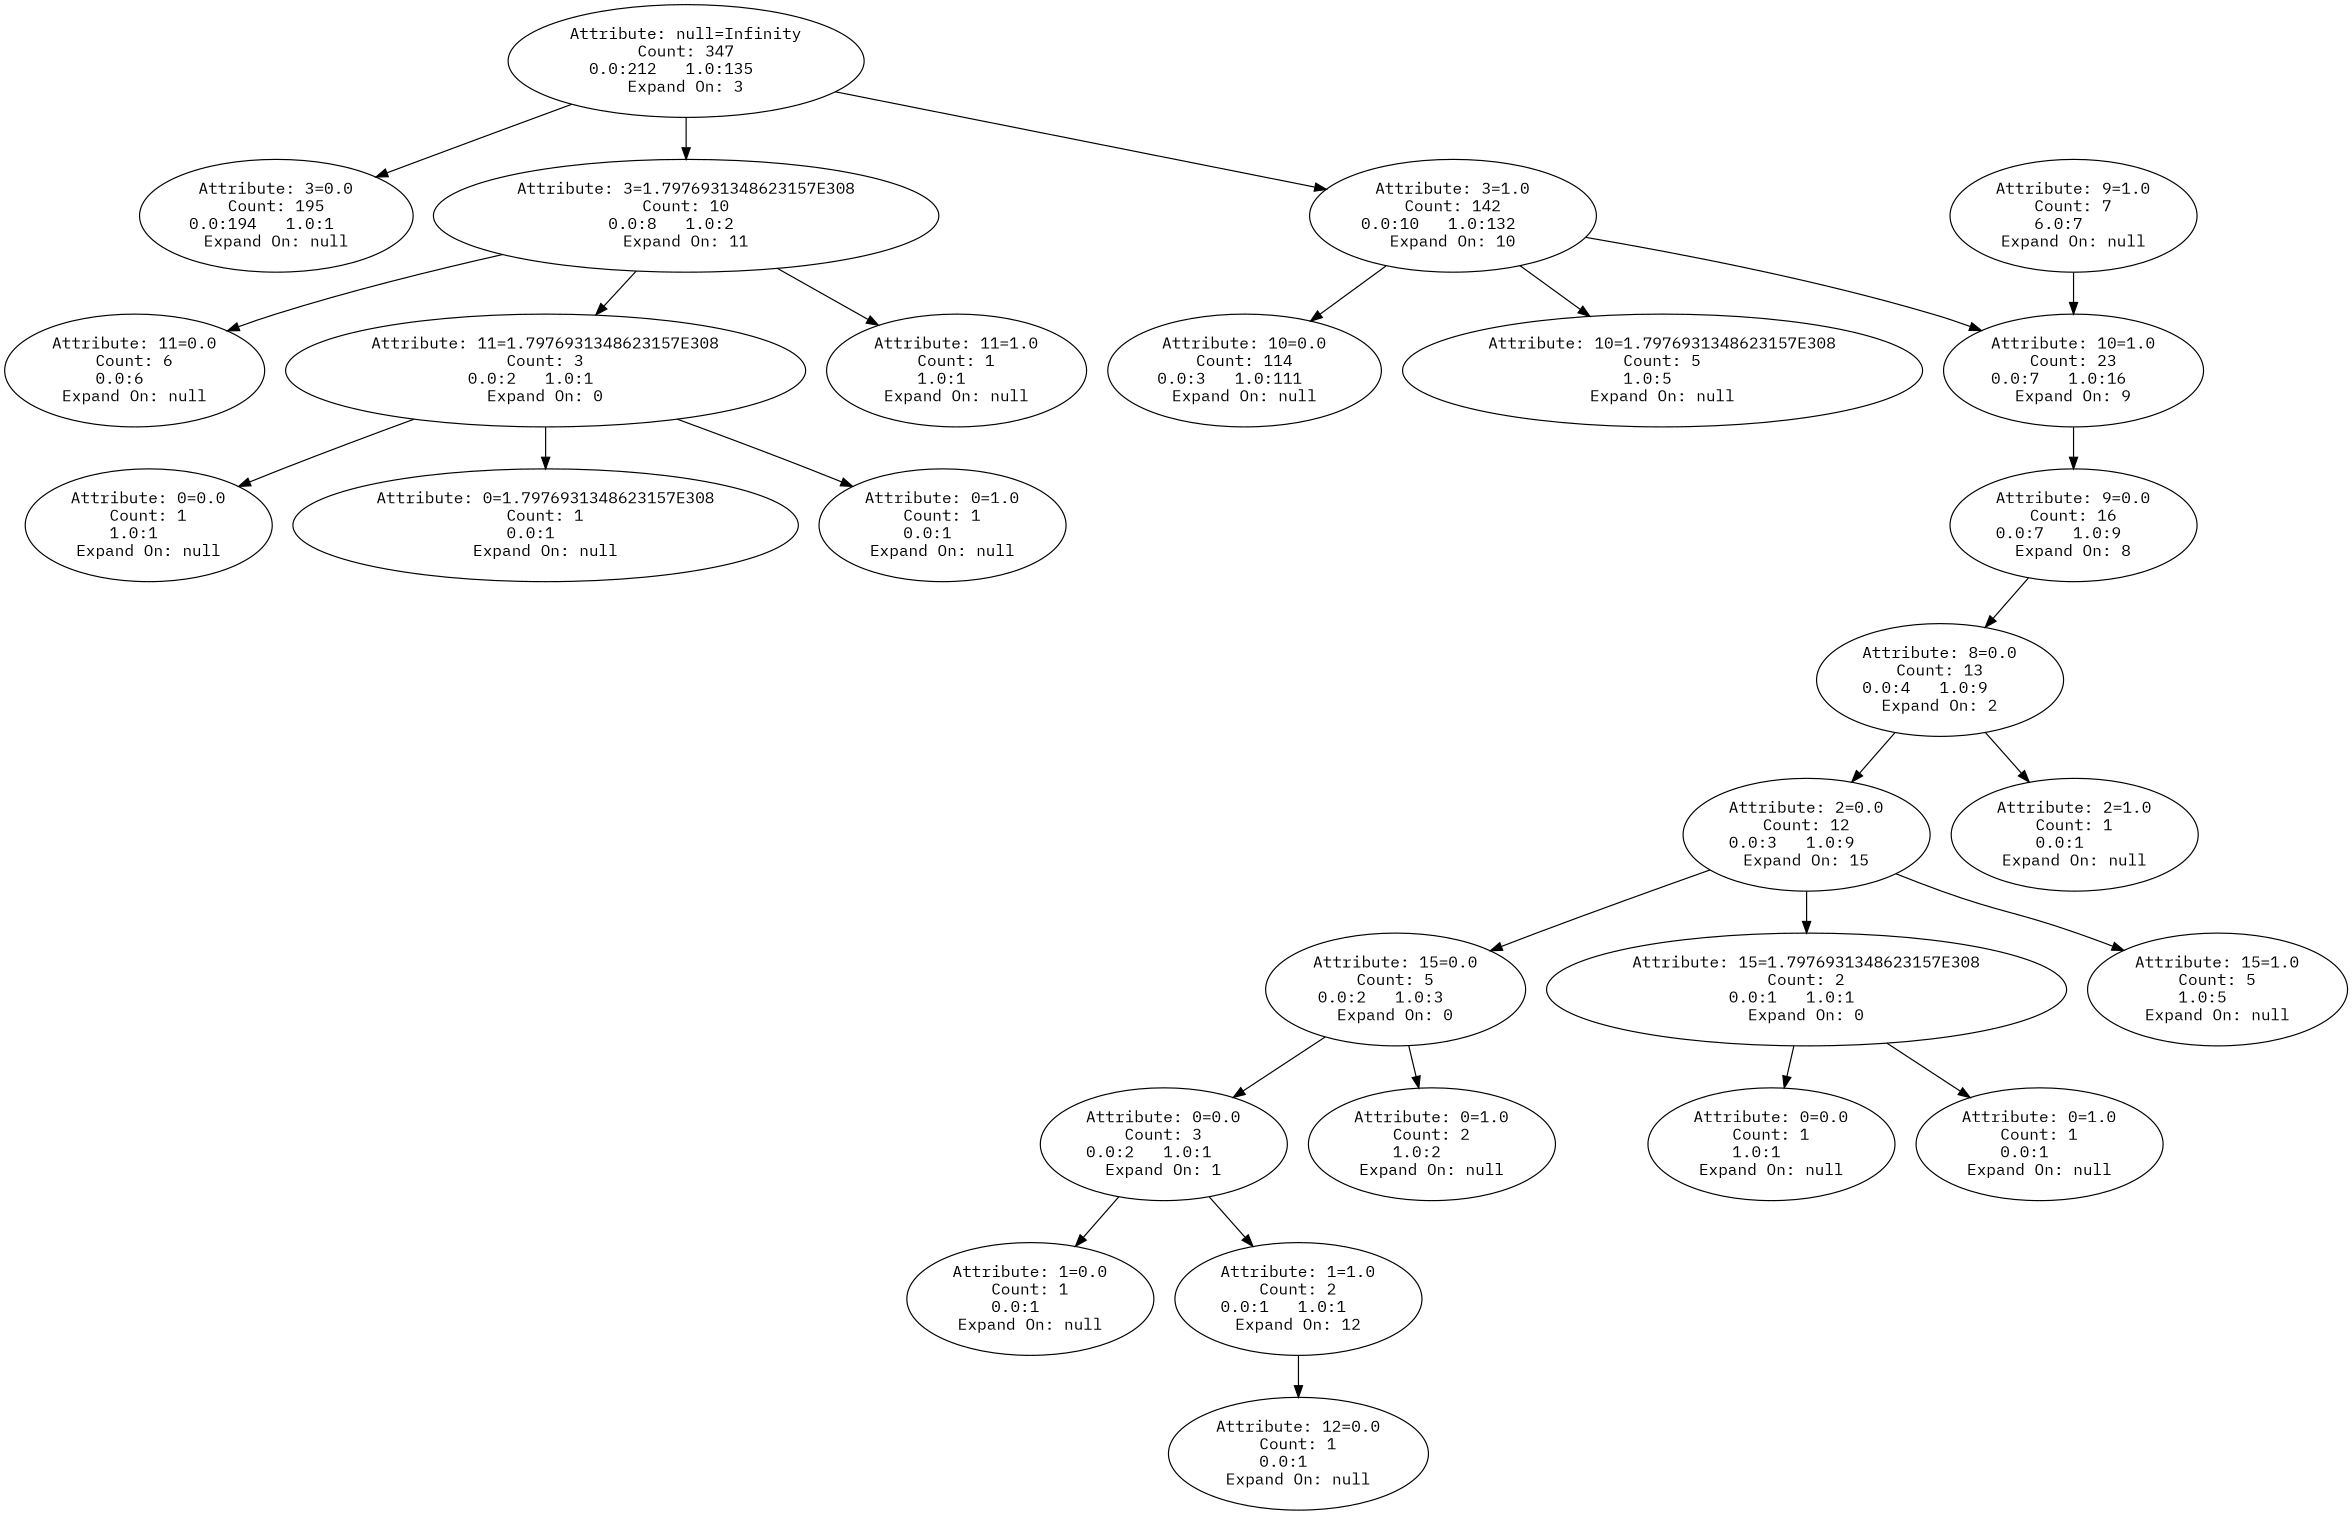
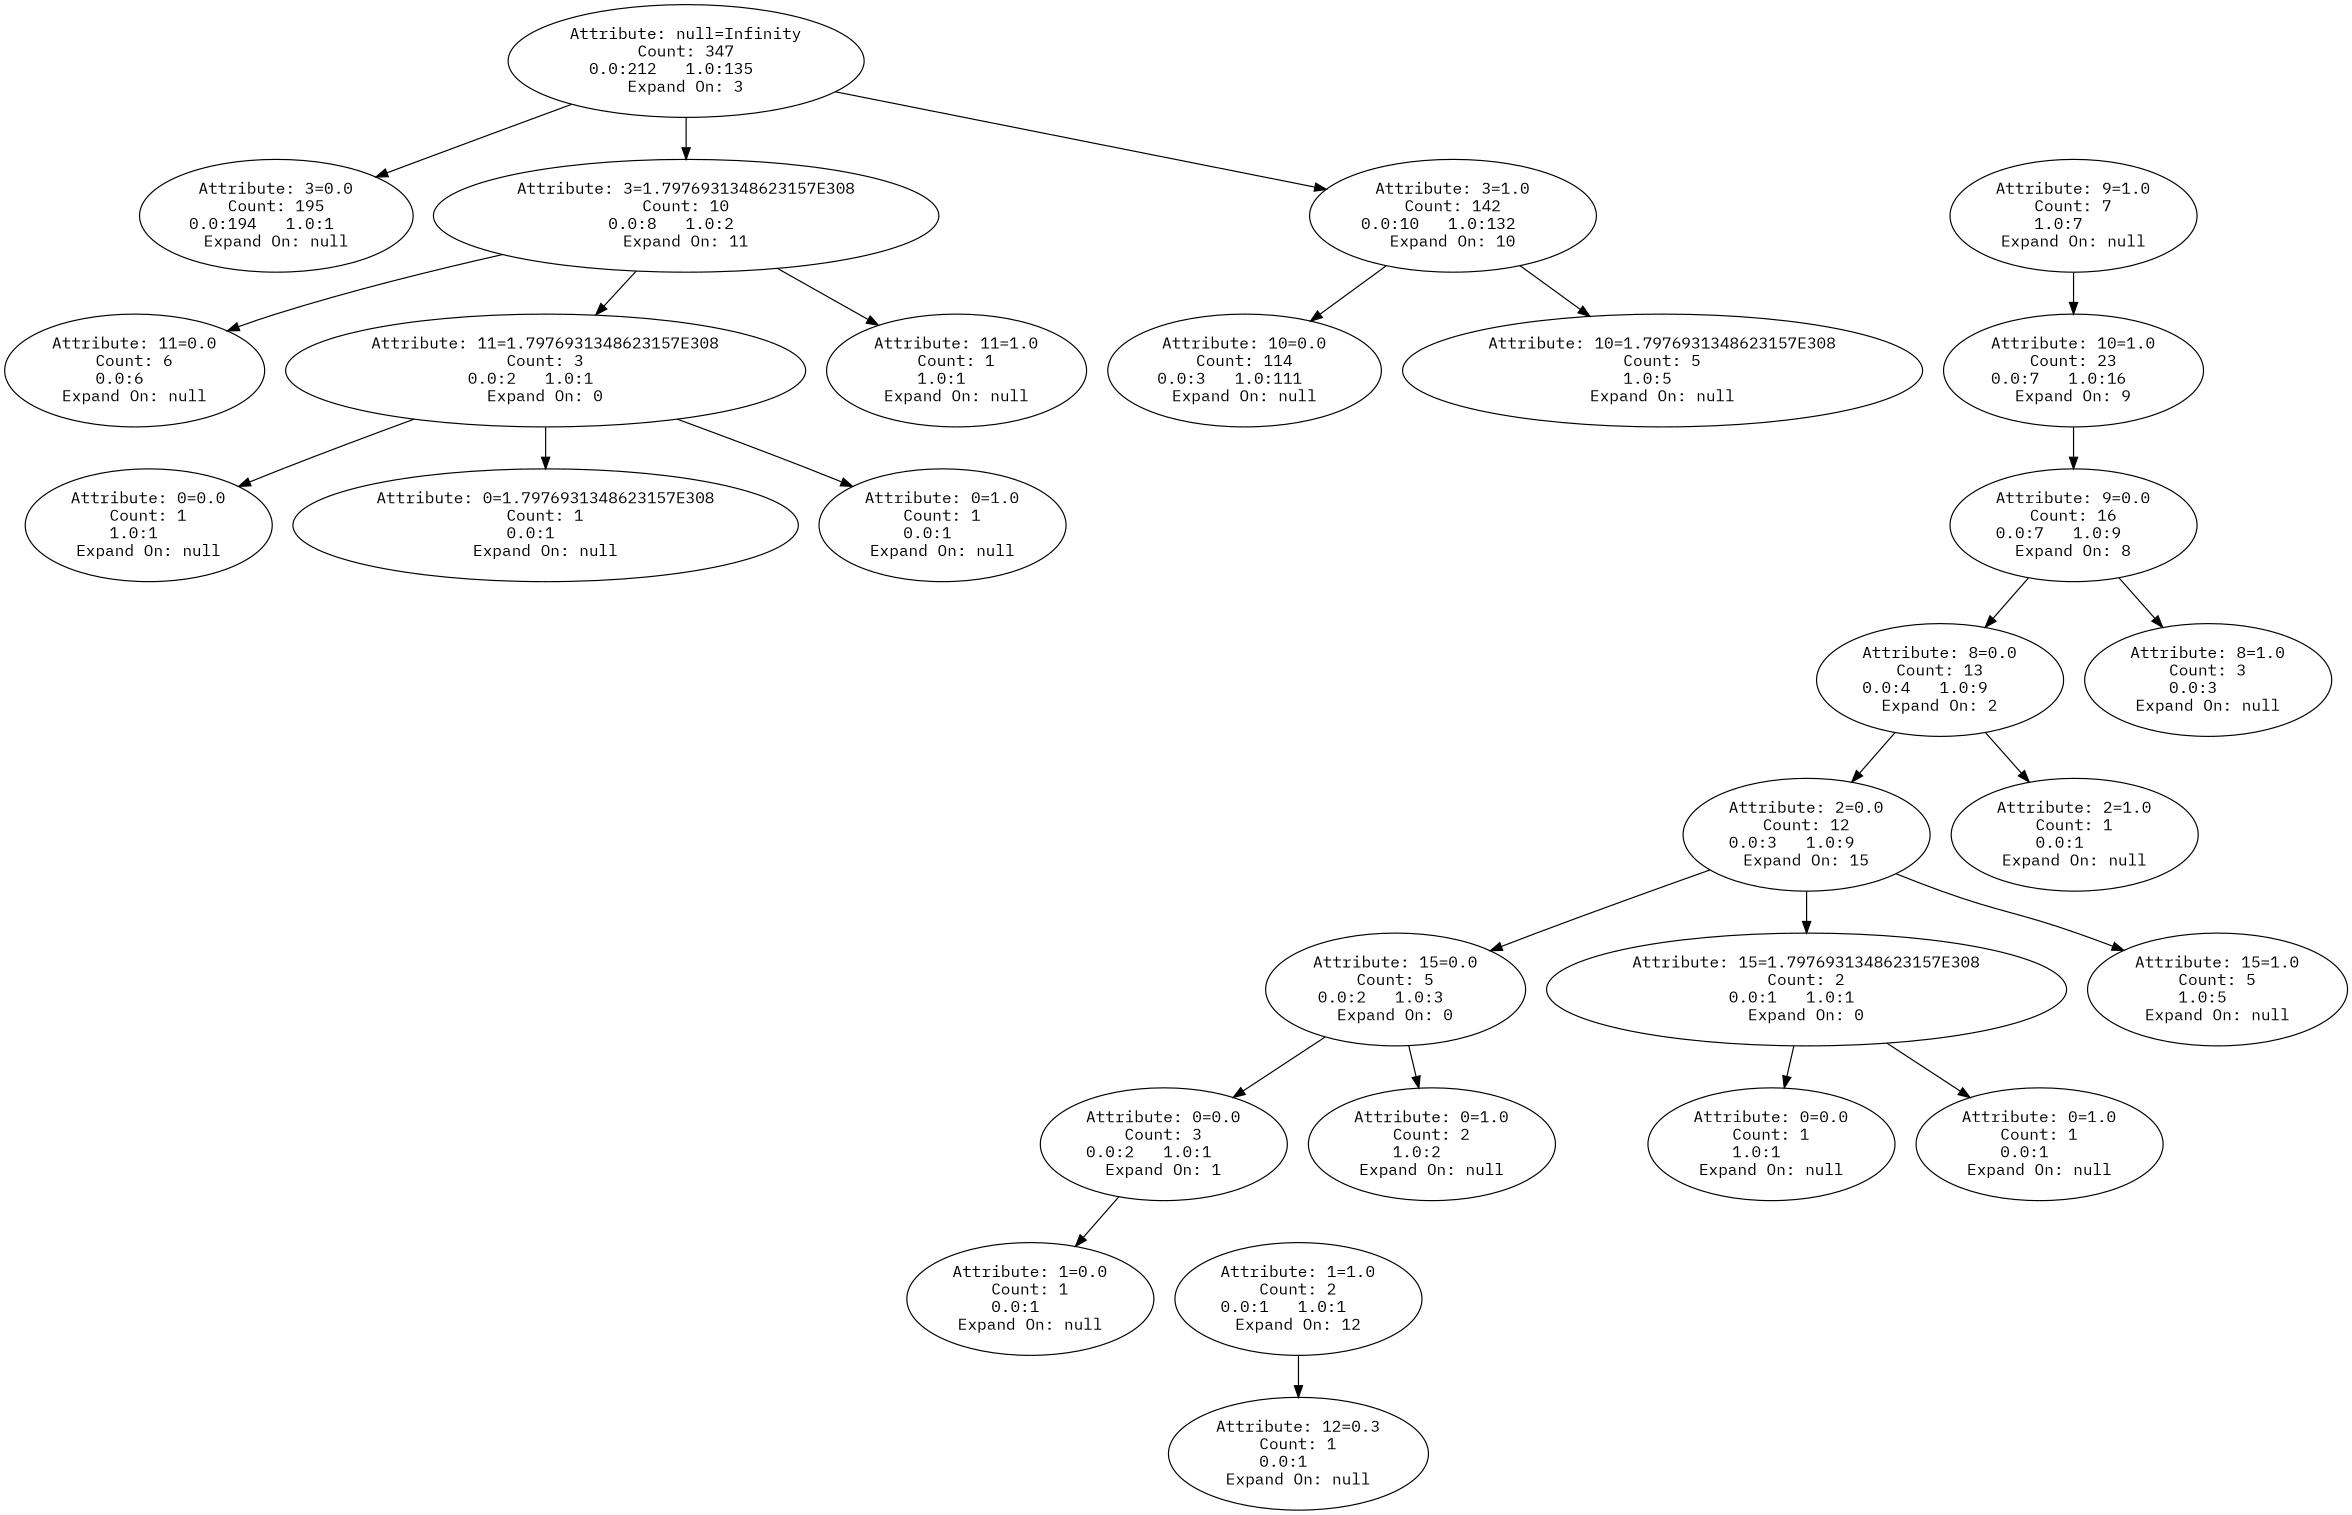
  digraph {
    fontname="IBM Plex Mono"
    node [fontname="IBM Plex Mono"]
    edge [fontname="IBM Plex Mono"]
    n1 [label="Attribute: null=Infinity\nCount: 347\n0.0:212   1.0:135   \nExpand On: 3"]
    n2 [label="Attribute: 3=0.0\nCount: 195\n0.0:194   1.0:1   \nExpand On: null"]
    n3 [label="Attribute: 3=1.7976931348623157E308\nCount: 10\n0.0:8   1.0:2   \nExpand On: 11"]
    n4 [label="Attribute: 3=1.0\nCount: 142\n0.0:10   1.0:132   \nExpand On: 10"]
    n5 [label="Attribute: 11=0.0\nCount: 6\n0.0:6   \nExpand On: null"]
    n6 [label="Attribute: 11=1.7976931348623157E308\nCount: 3\n0.0:2   1.0:1   \nExpand On: 0"]
    n7 [label="Attribute: 11=1.0\nCount: 1\n1.0:1   \nExpand On: null"]
    n8 [label="Attribute: 10=0.0\nCount: 114\n0.0:3   1.0:111   \nExpand On: null"]
    n9 [label="Attribute: 10=1.7976931348623157E308\nCount: 5\n1.0:5   \nExpand On: null"]
    n10 [label="Attribute: 10=1.0\nCount: 23\n0.0:7   1.0:16   \nExpand On: 9"]
    n11 [label="Attribute: 0=0.0\nCount: 1\n1.0:1   \nExpand On: null"]
    n12 [label="Attribute: 0=1.7976931348623157E308\nCount: 1\n0.0:1   \nExpand On: null"]
    n13 [label="Attribute: 0=1.0\nCount: 1\n0.0:1   \nExpand On: null"]
    n14 [label="Attribute: 9=0.0\nCount: 16\n0.0:7   1.0:9   \nExpand On: 8"]
    n15 [label="Attribute: 8=0.0\nCount: 13\n0.0:4   1.0:9   \nExpand On: 2"]
-   n17 [label="Attribute: 9=1.0\nCount: 7\n6.0:7   \nExpand On: null"]
+   n16 [label="Attribute: 8=1.0\nCount: 3\n0.0:3   \nExpand On: null"]
+   n17 [label="Attribute: 9=1.0\nCount: 7\n1.0:7   \nExpand On: null"]
    n18 [label="Attribute: 2=0.0\nCount: 12\n0.0:3   1.0:9   \nExpand On: 15"]
    n19 [label="Attribute: 2=1.0\nCount: 1\n0.0:1   \nExpand On: null"]
    n20 [label="Attribute: 15=0.0\nCount: 5\n0.0:2   1.0:3   \nExpand On: 0"]
    n21 [label="Attribute: 15=1.7976931348623157E308\nCount: 2\n0.0:1   1.0:1   \nExpand On: 0"]
    n22 [label="Attribute: 15=1.0\nCount: 5\n1.0:5   \nExpand On: null"]
    n23 [label="Attribute: 0=0.0\nCount: 3\n0.0:2   1.0:1   \nExpand On: 1"]
    n24 [label="Attribute: 0=1.0\nCount: 2\n1.0:2   \nExpand On: null"]
    n25 [label="Attribute: 0=0.0\nCount: 1\n1.0:1   \nExpand On: null"]
    n26 [label="Attribute: 0=1.0\nCount: 1\n0.0:1   \nExpand On: null"]
    n27 [label="Attribute: 1=0.0\nCount: 1\n0.0:1   \nExpand On: null"]
    n28 [label="Attribute: 1=1.0\nCount: 2\n0.0:1   1.0:1   \nExpand On: 12"]
-   n29 [label="Attribute: 12=0.0\nCount: 1\n0.0:1   \nExpand On: null"]
+   n29 [label="Attribute: 12=0.3\nCount: 1\n0.0:1   \nExpand On: null"]
    n1 -> n2
    n1 -> n3
    n1 -> n4
    n3 -> n5
    n3 -> n6
    n3 -> n7
    n4 -> n8
    n4 -> n9
-   n4 -> n10
    n6 -> n11
    n6 -> n12
    n6 -> n13
    n10 -> n14
    n14 -> n15
+   n14 -> n16
    n15 -> n18
    n15 -> n19
    n17 -> n10
    n18 -> n20
    n18 -> n21
    n18 -> n22
    n20 -> n23
    n20 -> n24
    n21 -> n25
    n21 -> n26
    n23 -> n27
-   n23 -> n28
    n28 -> n29
  }
